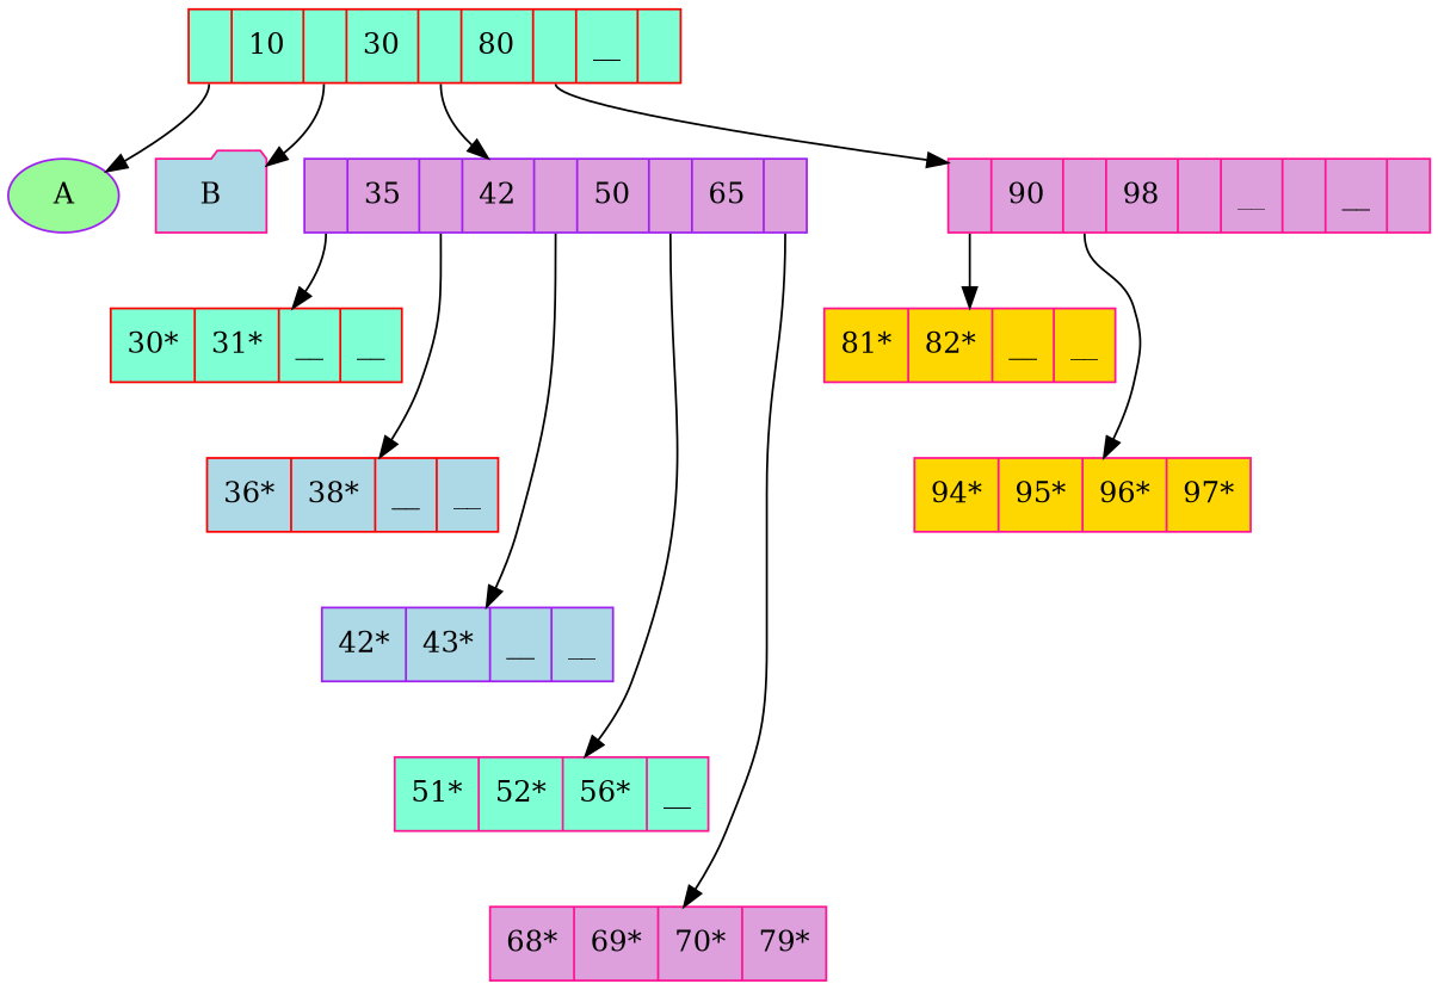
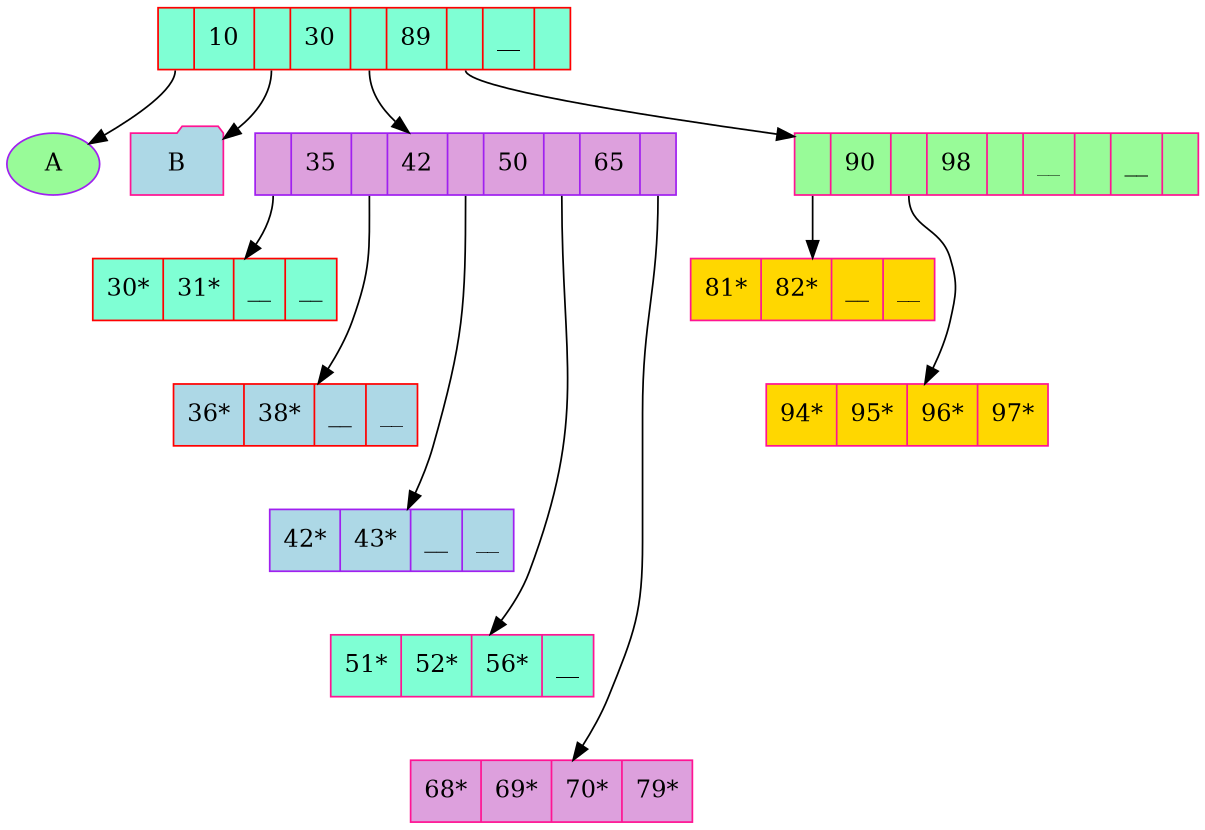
  digraph {
    node [color=deeppink fillcolor=lightblue shape=record style=filled]
    n1 [color=purple fillcolor=palegreen label=A shape=ellipse]
    n2 [label=B shape=folder]
-   n3 [color=red fillcolor=aquamarine label="<f0>|<f1> 10 |<f2>|<f3> 30 |<f4>|<f5> 80 |<f6>|<f7> __ |<f8>"]
+   n3 [color=red fillcolor=aquamarine label="<f0>|<f1> 10 |<f2>|<f3> 30 |<f4>|<f5> 89 |<f6>|<f7> __ |<f8>"]
    n4 [color=purple fillcolor=plum label="<f0>|<f1> 35 |<f2>|<f3> 42 |<f4>|<f5> 50 |<f6>|<f7> 65 |<f8>"]
-   n5 [fillcolor=plum label="<f0>|<f1> 90 |<f2>|<f3> 98 |<f4>|<f5> __ |<f6>|<f7> __ |<f8>"]
+   n5 [fillcolor=palegreen label="<f0>|<f1> 90 |<f2>|<f3> 98 |<f4>|<f5> __ |<f6>|<f7> __ |<f8>"]
    n6 [color=red fillcolor=aquamarine label="<f0> 30* |<f1> 31* |<f2> __  |<f4> __  "]
    n7 [color=red label="<f0> 36* |<f1> 38* |<f2> __  |<f4> __  "]
    n8 [color=purple label="<f0> 42* |<f1> 43* |<f2> __  |<f4> __  "]
    n9 [fillcolor=aquamarine label="<f0> 51* |<f1> 52* |<f2> 56* |<f4> __  "]
    n10 [fillcolor=plum label="<f0> 68* |<f1> 69* |<f2> 70* |<f4> 79* "]
    n11 [fillcolor=gold label="<f0> 81* |<f1> 82* |<f2> __  |<f4> __  "]
    n12 [fillcolor=gold label="<f0> 94* |<f1> 95* |<f2> 96* |<f4> 97* "]
    n3 -> n1 [tailport=f0]
    n3 -> n2 [tailport=f2]
    n3 -> n4 [tailport=f4]
    n3 -> n5 [tailport=f6]
    n4 -> n6 [tailport=f0]
    n4 -> n7 [tailport=f2]
    n4 -> n8 [tailport=f4]
    n4 -> n9 [tailport=f6]
    n4 -> n10 [tailport=f8]
    n5 -> n11 [tailport=f0]
    n5 -> n12 [tailport=f2]
    n6 -> n7 [style=invis]
    n7 -> n8 [style=invis]
    n8 -> n9 [style=invis]
    n9 -> n10 [style=invis]
    n11 -> n12 [style=invis]
  }
